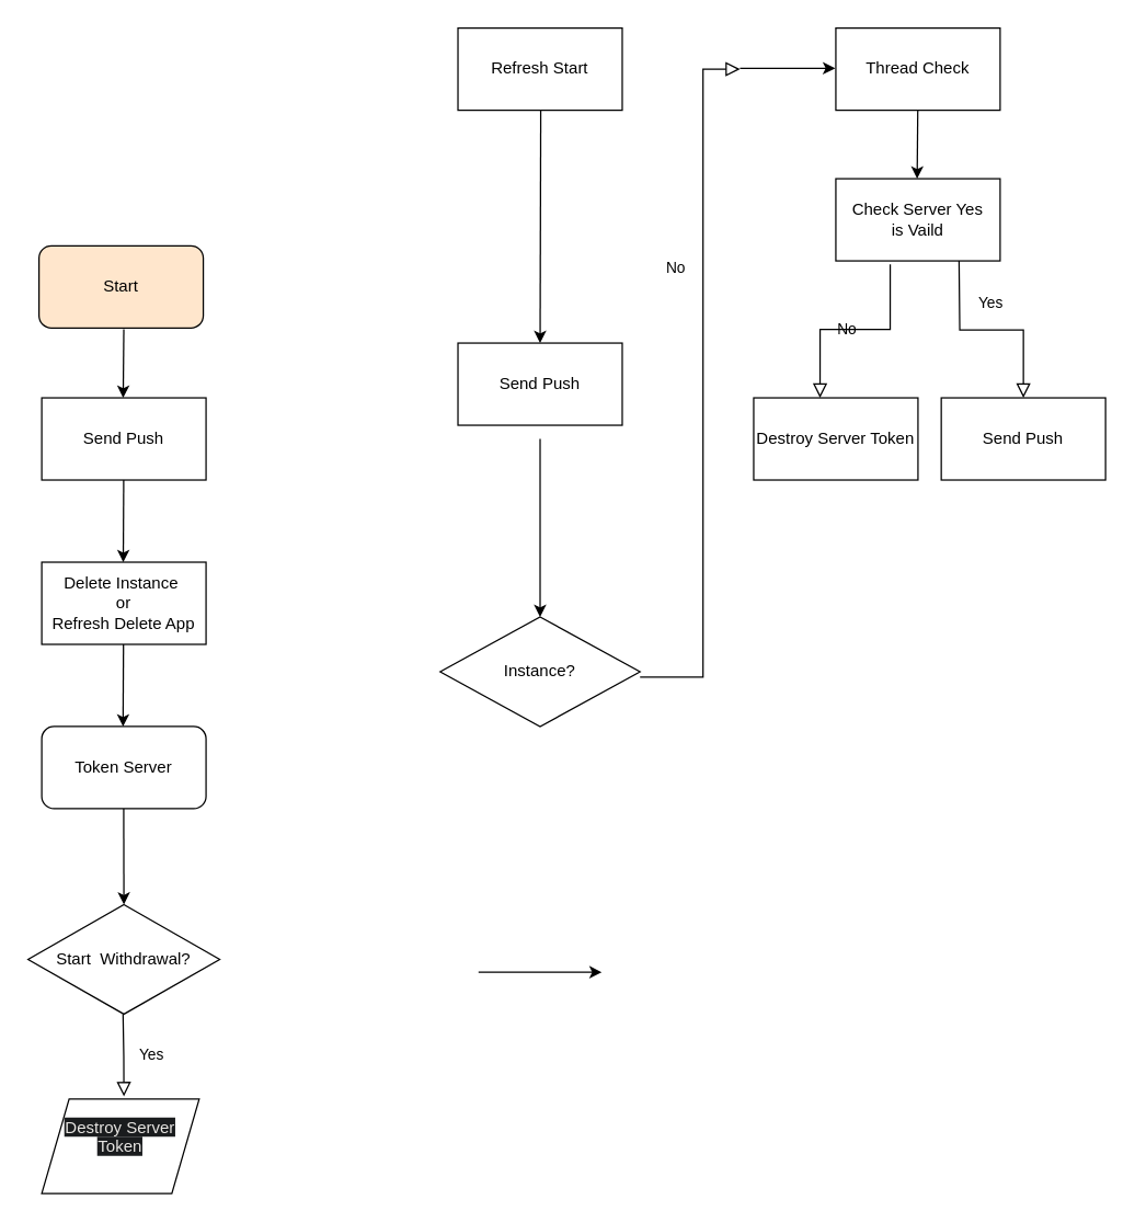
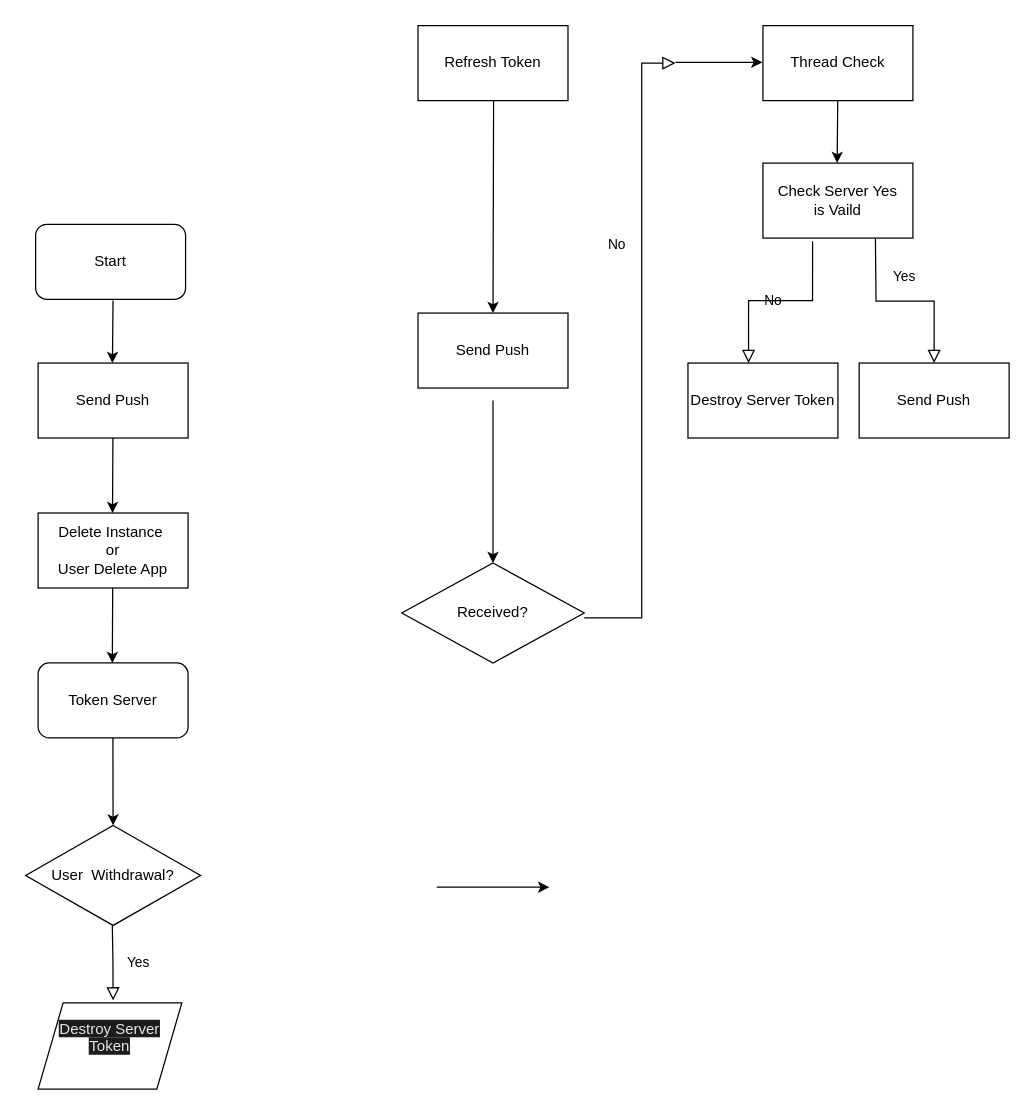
  <mxCell id="0" />
  <mxCell id="1" parent="0" />
- <mxCell id="2" value="Start" style="rounded=1;whiteSpace=wrap;html=1;fillColor=#ffe6cc;" vertex="1" parent="1"><mxGeometry x="28" y="179" width="120" height="60" as="geometry" /></mxCell>
+ <mxCell id="2" value="Start" style="rounded=1;whiteSpace=wrap;html=1;" vertex="1" parent="1"><mxGeometry x="28" y="179" width="120" height="60" as="geometry" /></mxCell>
  <mxCell id="3" value="" style="endArrow=classic;html=1;rounded=0;" edge="1" parent="1"><mxGeometry width="50" height="50" relative="1" as="geometry"><mxPoint x="89.94" y="240" as="sourcePoint" /><mxPoint x="89.47" y="290" as="targetPoint" /></mxGeometry></mxCell>
  <mxCell id="4" value="Send Push" style="rounded=0;whiteSpace=wrap;html=1;" vertex="1" parent="1"><mxGeometry x="30" y="290" width="120" height="60" as="geometry" /></mxCell>
  <mxCell id="5" value="" style="endArrow=classic;html=1;rounded=0;" edge="1" parent="1"><mxGeometry width="50" height="50" relative="1" as="geometry"><mxPoint x="89.85" y="350" as="sourcePoint" /><mxPoint x="89.537" y="410" as="targetPoint" /></mxGeometry></mxCell>
  <mxCell id="6" value="" style="endArrow=classic;html=1;rounded=0;" edge="1" parent="1"><mxGeometry width="50" height="50" relative="1" as="geometry"><mxPoint x="349" y="709.38" as="sourcePoint" /><mxPoint x="439" y="709.38" as="targetPoint" /></mxGeometry></mxCell>
  <mxCell id="7" value="Token Server" style="rounded=1;whiteSpace=wrap;html=1;" vertex="1" parent="1"><mxGeometry x="30" y="530" width="120" height="60" as="geometry" /></mxCell>
  <mxCell id="8" value="" style="endArrow=classic;html=1;rounded=0;" edge="1" parent="1"><mxGeometry width="50" height="50" relative="1" as="geometry"><mxPoint x="89.69" y="470" as="sourcePoint" /><mxPoint x="89.377" y="530" as="targetPoint" /></mxGeometry></mxCell>
- <mxCell id="9" value="Delete Instance&amp;nbsp;&lt;br&gt;or&lt;br&gt;Refresh Delete App" style="rounded=0;whiteSpace=wrap;html=1;" vertex="1" parent="1"><mxGeometry x="30" y="410" width="120" height="60" as="geometry" /></mxCell>
+ <mxCell id="9" value="Delete Instance&amp;nbsp;&lt;br&gt;or&lt;br&gt;User Delete App" style="rounded=0;whiteSpace=wrap;html=1;" vertex="1" parent="1"><mxGeometry x="30" y="410" width="120" height="60" as="geometry" /></mxCell>
  <mxCell id="10" value="" style="endArrow=classic;html=1;rounded=0;entryX=0.5;entryY=0;entryDx=0;entryDy=0;" edge="1" parent="1" target="14"><mxGeometry width="50" height="50" relative="1" as="geometry"><mxPoint x="394.47" y="80" as="sourcePoint" /><mxPoint x="394" y="130" as="targetPoint" /></mxGeometry></mxCell>
- <mxCell id="11" value="Refresh Start" style="rounded=0;whiteSpace=wrap;html=1;" vertex="1" parent="1"><mxGeometry x="334" y="20" width="120" height="60" as="geometry" /></mxCell>
+ <mxCell id="11" value="Refresh Token" style="rounded=0;whiteSpace=wrap;html=1;" vertex="1" parent="1"><mxGeometry x="334" y="20" width="120" height="60" as="geometry" /></mxCell>
  <mxCell id="12" value="" style="endArrow=classic;html=1;rounded=0;entryX=0.5;entryY=0;entryDx=0;entryDy=0;" edge="1" parent="1" target="15"><mxGeometry width="50" height="50" relative="1" as="geometry"><mxPoint x="394" y="320" as="sourcePoint" /><mxPoint x="394" y="240" as="targetPoint" /></mxGeometry></mxCell>
  <mxCell id="13" value="Thread Check" style="rounded=0;whiteSpace=wrap;html=1;" vertex="1" parent="1"><mxGeometry x="610" y="20" width="120" height="60" as="geometry" /></mxCell>
  <mxCell id="14" value="Send Push" style="rounded=0;whiteSpace=wrap;html=1;" vertex="1" parent="1"><mxGeometry x="334" y="250" width="120" height="60" as="geometry" /></mxCell>
- <mxCell id="15" value="Instance?" style="rhombus;whiteSpace=wrap;html=1;" vertex="1" parent="1"><mxGeometry x="321" y="450" width="146" height="80" as="geometry" /></mxCell>
+ <mxCell id="15" value="Received?" style="rhombus;whiteSpace=wrap;html=1;" vertex="1" parent="1"><mxGeometry x="321" y="450" width="146" height="80" as="geometry" /></mxCell>
  <mxCell id="16" value="No" style="rounded=0;html=1;jettySize=auto;orthogonalLoop=1;fontSize=11;endArrow=block;endFill=0;endSize=8;strokeWidth=1;shadow=0;labelBackgroundColor=none;edgeStyle=orthogonalEdgeStyle;" edge="1" parent="1"><mxGeometry x="0.333" y="20" relative="1" as="geometry"><mxPoint as="offset" /><mxPoint x="467" y="494" as="sourcePoint" /><mxPoint x="540" y="50" as="targetPoint" /><Array as="points"><mxPoint x="513" y="494" /><mxPoint x="513" y="50" /></Array></mxGeometry></mxCell>
  <mxCell id="17" value="" style="endArrow=classic;html=1;rounded=0;" edge="1" parent="1"><mxGeometry width="50" height="50" relative="1" as="geometry"><mxPoint x="540" y="49.38" as="sourcePoint" /><mxPoint x="609.53" y="49.38" as="targetPoint" /></mxGeometry></mxCell>
  <mxCell id="18" value="" style="endArrow=classic;html=1;rounded=0;" edge="1" parent="1"><mxGeometry width="50" height="50" relative="1" as="geometry"><mxPoint x="669.85" y="80" as="sourcePoint" /><mxPoint x="669.38" y="130" as="targetPoint" /></mxGeometry></mxCell>
  <mxCell id="19" value="Send Push" style="rounded=0;whiteSpace=wrap;html=1;" vertex="1" parent="1"><mxGeometry x="687" y="290" width="120" height="60" as="geometry" /></mxCell>
  <mxCell id="20" value="Check Server Yes&lt;br&gt;is Vaild" style="rounded=0;whiteSpace=wrap;html=1;" vertex="1" parent="1"><mxGeometry x="610" y="130" width="120" height="60" as="geometry" /></mxCell>
  <mxCell id="21" value="Yes" style="rounded=0;html=1;jettySize=auto;orthogonalLoop=1;fontSize=11;endArrow=block;endFill=0;endSize=8;strokeWidth=1;shadow=0;labelBackgroundColor=none;edgeStyle=orthogonalEdgeStyle;entryX=0.5;entryY=0;entryDx=0;entryDy=0;" edge="1" parent="1" target="19"><mxGeometry y="20" relative="1" as="geometry"><mxPoint as="offset" /><mxPoint x="700" y="190" as="sourcePoint" /><mxPoint x="669.38" y="230" as="targetPoint" /></mxGeometry></mxCell>
  <mxCell id="22" value="Destroy Server Token" style="rounded=0;whiteSpace=wrap;html=1;" vertex="1" parent="1"><mxGeometry x="550" y="290" width="120" height="60" as="geometry" /></mxCell>
  <mxCell id="23" value="No" style="rounded=0;html=1;jettySize=auto;orthogonalLoop=1;fontSize=11;endArrow=block;endFill=0;endSize=8;strokeWidth=1;shadow=0;labelBackgroundColor=none;edgeStyle=orthogonalEdgeStyle;entryX=0.404;entryY=0;entryDx=0;entryDy=0;entryPerimeter=0;exitX=0.331;exitY=1.042;exitDx=0;exitDy=0;exitPerimeter=0;" edge="1" parent="1" source="20" target="22"><mxGeometry x="0.333" y="20" relative="1" as="geometry"><mxPoint as="offset" /><mxPoint x="680" y="190" as="sourcePoint" /><mxPoint x="610" y="280" as="targetPoint" /></mxGeometry></mxCell>
  <mxCell id="24" value="" style="endArrow=classic;html=1;rounded=0;entryX=0.5;entryY=0;entryDx=0;entryDy=0;" edge="1" parent="1" target="25"><mxGeometry width="50" height="50" relative="1" as="geometry"><mxPoint x="89.85" y="590" as="sourcePoint" /><mxPoint x="89.38" y="640" as="targetPoint" /></mxGeometry></mxCell>
- <mxCell id="25" value="Start&amp;nbsp; Withdrawal?" style="rhombus;whiteSpace=wrap;html=1;" vertex="1" parent="1"><mxGeometry x="20" y="660" width="140" height="80" as="geometry" /></mxCell>
+ <mxCell id="25" value="User&amp;nbsp; Withdrawal?" style="rhombus;whiteSpace=wrap;html=1;" vertex="1" parent="1"><mxGeometry x="20" y="660" width="140" height="80" as="geometry" /></mxCell>
  <mxCell id="26" value="Yes" style="rounded=0;html=1;jettySize=auto;orthogonalLoop=1;fontSize=11;endArrow=block;endFill=0;endSize=8;strokeWidth=1;shadow=0;labelBackgroundColor=none;edgeStyle=orthogonalEdgeStyle;entryX=0.5;entryY=0;entryDx=0;entryDy=0;" edge="1" parent="1"><mxGeometry y="20" relative="1" as="geometry"><mxPoint as="offset" /><mxPoint x="89.38" y="740" as="sourcePoint" /><mxPoint x="90" y="800" as="targetPoint" /></mxGeometry></mxCell>
  <mxCell id="27" value="&#10;&lt;span style=&quot;color: rgb(232, 230, 227); font-family: Helvetica; font-size: 12px; font-style: normal; font-variant-ligatures: normal; font-variant-caps: normal; font-weight: 400; letter-spacing: normal; orphans: 2; text-align: center; text-indent: 0px; text-transform: none; widows: 2; word-spacing: 0px; -webkit-text-stroke-width: 0px; background-color: rgb(26, 28, 30); text-decoration-thickness: initial; text-decoration-style: initial; text-decoration-color: initial; float: none; display: inline !important;&quot;&gt;Destroy Server Token&lt;/span&gt;&#10;&#10;" style="shape=parallelogram;perimeter=parallelogramPerimeter;whiteSpace=wrap;html=1;fixedSize=1;" vertex="1" parent="1"><mxGeometry x="30" y="802" width="115" height="69" as="geometry" /></mxCell>
